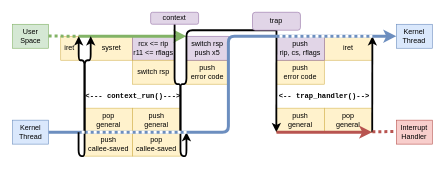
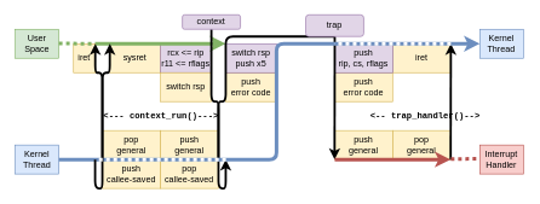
  <mxCell id="0" />
  <mxCell id="1" parent="0" />
  <mxCell id="2" value="sysret" style="rounded=0;whiteSpace=wrap;html=1;fillColor=#fff2cc;strokeColor=#d6b656;" parent="1" vertex="1"><mxGeometry x="150.24" y="60" width="70" height="40" as="geometry" /></mxCell>
  <mxCell id="3" value="rcx &amp;lt;= rip&lt;br&gt;r11 &amp;lt;= rflags" style="rounded=0;whiteSpace=wrap;html=1;fillColor=#e1d5e7;strokeColor=#9673a6;" parent="1" vertex="1"><mxGeometry x="220.24" y="60" width="70" height="40" as="geometry" /></mxCell>
  <mxCell id="4" value="" style="endArrow=classic;html=1;strokeWidth=5;fillColor=#d5e8d4;strokeColor=#82b366;endFill=1;" parent="1" edge="1"><mxGeometry width="50" height="50" relative="1" as="geometry"><mxPoint x="130" y="60" as="sourcePoint" /><mxPoint x="310" y="60" as="targetPoint" /></mxGeometry></mxCell>
  <mxCell id="5" value="push&lt;br&gt;error code" style="rounded=0;whiteSpace=wrap;html=1;fillColor=#fff2cc;strokeColor=#d6b656;" parent="1" vertex="1"><mxGeometry x="460.24" y="100" width="79.76" height="40" as="geometry" /></mxCell>
  <mxCell id="6" value="push&lt;br&gt;error code" style="rounded=0;whiteSpace=wrap;html=1;fillColor=#fff2cc;strokeColor=#d6b656;" parent="1" vertex="1"><mxGeometry x="310.24" y="100" width="70" height="40" as="geometry" /></mxCell>
  <mxCell id="7" value="pop&lt;br&gt;general" style="rounded=0;whiteSpace=wrap;html=1;fillColor=#fff2cc;strokeColor=#d6b656;" parent="1" vertex="1"><mxGeometry x="140.24" y="180" width="80" height="40" as="geometry" /></mxCell>
  <mxCell id="8" value="push&lt;br&gt;general" style="rounded=0;whiteSpace=wrap;html=1;fillColor=#fff2cc;strokeColor=#d6b656;" parent="1" vertex="1"><mxGeometry x="220.24" y="180" width="80" height="40" as="geometry" /></mxCell>
  <mxCell id="9" value="push&lt;br&gt;callee-saved" style="rounded=0;whiteSpace=wrap;html=1;fillColor=#fff2cc;strokeColor=#d6b656;" parent="1" vertex="1"><mxGeometry x="140.24" y="220" width="80" height="40" as="geometry" /></mxCell>
  <mxCell id="10" value="pop&lt;br&gt;callee-saved" style="rounded=0;whiteSpace=wrap;html=1;fillColor=#fff2cc;strokeColor=#d6b656;" parent="1" vertex="1"><mxGeometry x="220.24" y="220" width="80" height="40" as="geometry" /></mxCell>
  <mxCell id="11" value="pop&lt;br&gt;general" style="rounded=0;whiteSpace=wrap;html=1;fillColor=#fff2cc;strokeColor=#d6b656;" parent="1" vertex="1"><mxGeometry x="540.24" y="180" width="80" height="40" as="geometry" /></mxCell>
  <mxCell id="12" value="push&lt;br&gt;general" style="rounded=0;whiteSpace=wrap;html=1;fillColor=#fff2cc;strokeColor=#d6b656;" parent="1" vertex="1"><mxGeometry x="460.24" y="180" width="80" height="40" as="geometry" /></mxCell>
  <mxCell id="13" value="iret" style="rounded=0;whiteSpace=wrap;html=1;fillColor=#fff2cc;strokeColor=#d6b656;" parent="1" vertex="1"><mxGeometry x="100.24" y="60" width="30" height="40" as="geometry" /></mxCell>
  <mxCell id="14" value="switch rsp" style="rounded=0;whiteSpace=wrap;html=1;fillColor=#fff2cc;strokeColor=#d6b656;" parent="1" vertex="1"><mxGeometry x="220.24" y="100" width="70" height="40" as="geometry" /></mxCell>
  <mxCell id="15" value="iret" style="rounded=0;whiteSpace=wrap;html=1;fillColor=#fff2cc;strokeColor=#d6b656;" parent="1" vertex="1"><mxGeometry x="540.24" y="60" width="80" height="40" as="geometry" /></mxCell>
  <mxCell id="16" value="push&lt;br&gt;rip, cs, rflags" style="rounded=0;whiteSpace=wrap;html=1;fillColor=#e1d5e7;strokeColor=#9673a6;" parent="1" vertex="1"><mxGeometry x="460.24" y="60" width="80" height="40" as="geometry" /></mxCell>
  <mxCell id="17" value="switch rsp&lt;br&gt;push x5" style="rounded=0;whiteSpace=wrap;html=1;fillColor=#e1d5e7;strokeColor=#9673a6;" parent="1" vertex="1"><mxGeometry x="310.24" y="60" width="70" height="40" as="geometry" /></mxCell>
  <mxCell id="18" value="Kernel Thread" style="text;html=1;strokeColor=#6c8ebf;fillColor=#dae8fc;align=center;verticalAlign=middle;whiteSpace=wrap;rounded=0;" parent="1" vertex="1"><mxGeometry x="20" y="200" width="60" height="40" as="geometry" /></mxCell>
  <mxCell id="19" value="" style="endArrow=classic;html=1;edgeStyle=orthogonalEdgeStyle;strokeWidth=3;fillColor=#d5e8d4;strokeColor=#000000;" parent="1" edge="1"><mxGeometry width="50" height="50" relative="1" as="geometry"><mxPoint x="140" y="220" as="sourcePoint" /><mxPoint x="150.24" y="60" as="targetPoint" /><Array as="points"><mxPoint x="140.24" y="100" /><mxPoint x="150.24" y="100" /></Array></mxGeometry></mxCell>
  <mxCell id="20" value="" style="endArrow=none;html=1;edgeStyle=orthogonalEdgeStyle;exitX=0.5;exitY=1;exitDx=0;exitDy=0;endFill=0;strokeWidth=3;fillColor=#d5e8d4;strokeColor=#000000;" parent="1" source="26" edge="1"><mxGeometry width="50" height="50" relative="1" as="geometry"><mxPoint x="290.24" y="20" as="sourcePoint" /><mxPoint x="300" y="220" as="targetPoint" /><Array as="points"><mxPoint x="290" y="140" /><mxPoint x="300" y="140" /></Array></mxGeometry></mxCell>
  <mxCell id="21" value="User&lt;br&gt;Space" style="text;html=1;strokeColor=#82b366;fillColor=#d5e8d4;align=center;verticalAlign=middle;whiteSpace=wrap;rounded=0;" parent="1" vertex="1"><mxGeometry x="20" y="40" width="60" height="40" as="geometry" /></mxCell>
  <mxCell id="22" value="" style="endArrow=classic;html=1;edgeStyle=orthogonalEdgeStyle;exitX=0.5;exitY=1;exitDx=0;exitDy=0;strokeWidth=3;fillColor=#d5e8d4;strokeColor=#000000;" parent="1" source="27" edge="1"><mxGeometry width="50" height="50" relative="1" as="geometry"><mxPoint x="460.24" y="20" as="sourcePoint" /><mxPoint x="310" y="220" as="targetPoint" /><Array as="points"><mxPoint x="460" y="50" /><mxPoint x="310" y="50" /><mxPoint x="310" y="140" /><mxPoint x="300" y="140" /><mxPoint x="300" y="260" /><mxPoint x="310" y="260" /></Array></mxGeometry></mxCell>
  <mxCell id="23" value="" style="endArrow=classic;html=1;strokeWidth=3;exitX=0.5;exitY=1;exitDx=0;exitDy=0;fillColor=#f8cecc;strokeColor=#000000;" parent="1" source="27" edge="1"><mxGeometry width="50" height="50" relative="1" as="geometry"><mxPoint x="460.24" y="20" as="sourcePoint" /><mxPoint x="460" y="220" as="targetPoint" /></mxGeometry></mxCell>
  <mxCell id="24" value="" style="endArrow=classic;html=1;strokeWidth=3;fillColor=#f8cecc;strokeColor=#000000;" parent="1" edge="1"><mxGeometry width="50" height="50" relative="1" as="geometry"><mxPoint x="620" y="220" as="sourcePoint" /><mxPoint x="620.24" y="60" as="targetPoint" /></mxGeometry></mxCell>
  <mxCell id="25" value="Interrupt&lt;br&gt;Handler" style="text;html=1;strokeColor=#b85450;fillColor=#f8cecc;align=center;verticalAlign=middle;whiteSpace=wrap;rounded=0;" parent="1" vertex="1"><mxGeometry x="660.24" y="200" width="60" height="40" as="geometry" /></mxCell>
  <mxCell id="26" value="context" style="rounded=1;whiteSpace=wrap;html=1;fillColor=#e1d5e7;strokeColor=#9673a6;" parent="1" vertex="1"><mxGeometry x="250.24" y="20" width="80" height="20" as="geometry" /></mxCell>
  <mxCell id="27" value="trap" style="rounded=1;whiteSpace=wrap;html=1;fillColor=#e1d5e7;strokeColor=#9673a6;" parent="1" vertex="1"><mxGeometry x="420.24" y="20" width="80" height="30" as="geometry" /></mxCell>
  <mxCell id="28" value="Kernel Thread" style="text;html=1;strokeColor=#6c8ebf;fillColor=#dae8fc;align=center;verticalAlign=middle;whiteSpace=wrap;rounded=0;" parent="1" vertex="1"><mxGeometry x="660.24" y="40" width="60" height="40" as="geometry" /></mxCell>
  <mxCell id="29" value="" style="endArrow=classic;html=1;edgeStyle=orthogonalEdgeStyle;strokeWidth=5;fillColor=#dae8fc;strokeColor=#6c8ebf;exitX=1;exitY=0.5;exitDx=0;exitDy=0;" parent="1" source="18" edge="1"><mxGeometry width="50" height="50" relative="1" as="geometry"><mxPoint x="100.24" y="300" as="sourcePoint" /><mxPoint x="660.24" y="60" as="targetPoint" /><Array as="points"><mxPoint x="380" y="220" /><mxPoint x="380" y="60" /></Array></mxGeometry></mxCell>
  <mxCell id="30" value="" style="endArrow=classic;html=1;strokeWidth=5;fillColor=#f8cecc;strokeColor=#b85450;endFill=1;" parent="1" edge="1"><mxGeometry width="50" height="50" relative="1" as="geometry"><mxPoint x="460.24" y="220" as="sourcePoint" /><mxPoint x="620" y="220" as="targetPoint" /></mxGeometry></mxCell>
  <mxCell id="31" value="" style="endArrow=classic;html=1;edgeStyle=orthogonalEdgeStyle;strokeWidth=3;fillColor=#d5e8d4;strokeColor=#000000;" parent="1" edge="1"><mxGeometry width="50" height="50" relative="1" as="geometry"><mxPoint x="130" y="220" as="sourcePoint" /><mxPoint x="130.21" y="60" as="targetPoint" /><Array as="points"><mxPoint x="130" y="260" /><mxPoint x="140" y="260" /><mxPoint x="140" y="100" /><mxPoint x="130" y="100" /></Array></mxGeometry></mxCell>
  <mxCell id="32" value="" style="endArrow=none;html=1;strokeWidth=5;dashed=1;strokeColor=#FFFFFF;jumpStyle=none;dashPattern=1 1;" parent="1" edge="1"><mxGeometry width="50" height="50" relative="1" as="geometry"><mxPoint x="310.24" y="220" as="sourcePoint" /><mxPoint x="130.48" y="220" as="targetPoint" /></mxGeometry></mxCell>
  <mxCell id="33" value="" style="endArrow=none;html=1;strokeWidth=5;dashed=1;strokeColor=#FFFFFF;jumpStyle=none;dashPattern=1 1;" parent="1" edge="1"><mxGeometry width="50" height="50" relative="1" as="geometry"><mxPoint x="620.24" y="60" as="sourcePoint" /><mxPoint x="460" y="60" as="targetPoint" /></mxGeometry></mxCell>
  <mxCell id="34" value="&amp;lt;--- context_run()---&amp;gt;" style="text;html=1;strokeColor=none;fillColor=none;align=center;verticalAlign=middle;whiteSpace=wrap;rounded=0;fontFamily=Courier New;fontStyle=1" vertex="1" parent="1"><mxGeometry x="130.72" y="150" width="179.52" height="20" as="geometry" /></mxCell>
- <mxCell id="35" value="&amp;lt;-- trap_handler()--&amp;gt;" style="text;html=1;strokeColor=none;fillColor=none;align=center;verticalAlign=middle;whiteSpace=wrap;rounded=0;fontFamily=Courier New;fontStyle=1" vertex="1" parent="1"><mxGeometry x="460.24" y="150" width="160" height="20" as="geometry" /></mxCell>
+ <mxCell id="35" value="&amp;lt;-- trap_handler()--&amp;gt;" style="text;html=1;strokeColor=none;fillColor=none;align=center;verticalAlign=middle;whiteSpace=wrap;rounded=0;fontFamily=Courier New;fontStyle=1" vertex="1" parent="1"><mxGeometry x="505.24" y="150" width="160" height="20" as="geometry" /></mxCell>
  <mxCell id="36" value="" style="endArrow=none;html=1;strokeWidth=5;fillColor=#f8cecc;strokeColor=#b85450;endFill=0;dashed=1;dashPattern=1 1;" edge="1" parent="1"><mxGeometry width="50" height="50" relative="1" as="geometry"><mxPoint x="620.24" y="219.31" as="sourcePoint" /><mxPoint x="660" y="219" as="targetPoint" /></mxGeometry></mxCell>
  <mxCell id="37" value="" style="endArrow=none;html=1;strokeWidth=5;fillColor=#d5e8d4;strokeColor=#82b366;endFill=0;dashed=1;dashPattern=1 1;entryX=1;entryY=0;entryDx=0;entryDy=0;" edge="1" parent="1" target="13"><mxGeometry width="50" height="50" relative="1" as="geometry"><mxPoint x="80" y="59.62" as="sourcePoint" /><mxPoint x="119.76" y="59.31" as="targetPoint" /></mxGeometry></mxCell>
